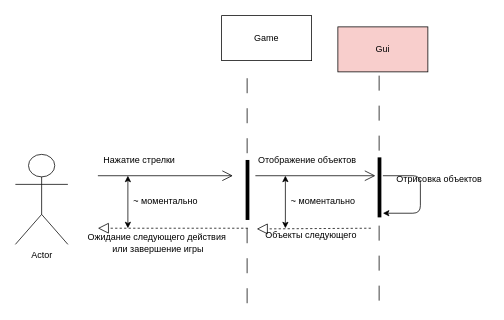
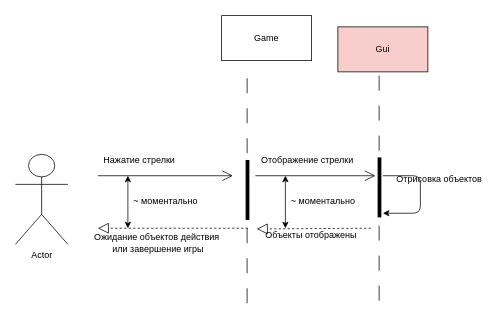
  <mxCell id="0" />
  <mxCell id="1" parent="0" />
  <mxCell id="2" value="Actor" style="shape=umlActor;verticalLabelPosition=bottom;verticalAlign=top;html=1;labelBackgroundColor=none;fontColor=#000000;" vertex="1" parent="1"><mxGeometry x="20" y="205" width="70" height="120" as="geometry" /></mxCell>
  <mxCell id="3" value="Game" style="whiteSpace=wrap;html=1;labelBackgroundColor=none;fontColor=#000000;" vertex="1" parent="1"><mxGeometry x="295" y="20" width="120" height="60" as="geometry" /></mxCell>
  <mxCell id="4" value="" style="endArrow=open;endFill=1;endSize=12;html=1;fontColor=#000000;" edge="1" parent="1"><mxGeometry width="160" relative="1" as="geometry"><mxPoint x="130" y="233.46" as="sourcePoint" /><mxPoint x="310" y="233.46" as="targetPoint" /></mxGeometry></mxCell>
  <mxCell id="5" value="Нажатие стрелки" style="text;html=1;align=center;verticalAlign=middle;resizable=0;points=[];autosize=1;fontColor=#000000;" vertex="1" parent="1"><mxGeometry x="130" y="203.46" width="110" height="20" as="geometry" /></mxCell>
  <mxCell id="6" value="" style="group" vertex="1" connectable="0" parent="1"><mxGeometry x="324" y="103.46" width="10" height="240" as="geometry" /></mxCell>
  <mxCell id="7" value="" style="line;strokeWidth=1;direction=south;html=1;dashed=1;dashPattern=20 20;labelBackgroundColor=none;fontColor=#000000;" vertex="1" parent="6"><mxGeometry width="10" height="100" as="geometry" /></mxCell>
  <mxCell id="8" value="" style="line;strokeWidth=1;direction=south;html=1;dashed=1;dashPattern=20 20;labelBackgroundColor=none;fontColor=#000000;" vertex="1" parent="6"><mxGeometry y="200" width="10" height="100" as="geometry" /></mxCell>
  <mxCell id="9" value="" style="html=1;points=[];perimeter=orthogonalPerimeter;fillColor=#000000;strokeColor=none;labelBackgroundColor=none;fontColor=#000000;" vertex="1" parent="6"><mxGeometry x="3" y="109" width="5" height="80" as="geometry" /></mxCell>
  <mxCell id="10" value="Gui" style="whiteSpace=wrap;html=1;labelBackgroundColor=none;fontColor=#000000;fillColor=#f8cecc;" vertex="1" parent="1"><mxGeometry x="450" y="35" width="120" height="60" as="geometry" /></mxCell>
  <mxCell id="11" value="" style="endArrow=block;dashed=1;endFill=0;endSize=12;html=1;fontColor=#000000;" edge="1" parent="1"><mxGeometry width="160" relative="1" as="geometry"><mxPoint x="330" y="303.46" as="sourcePoint" /><mxPoint x="130" y="303.46" as="targetPoint" /></mxGeometry></mxCell>
- <mxCell id="12" value="Ожидание следующего действия&amp;nbsp;&lt;br&gt;или завершение игры" style="text;html=1;align=center;verticalAlign=middle;resizable=0;points=[];autosize=1;fontColor=#000000;" vertex="1" parent="1"><mxGeometry x="110" y="308.46" width="200" height="30" as="geometry" /></mxCell>
+ <mxCell id="12" value="Ожидание объектов действия&amp;nbsp;&lt;br&gt;или завершение игры" style="text;html=1;align=center;verticalAlign=middle;resizable=0;points=[];autosize=1;fontColor=#000000;" vertex="1" parent="1"><mxGeometry x="110" y="308.46" width="200" height="30" as="geometry" /></mxCell>
  <mxCell id="13" value="" style="endArrow=classic;startArrow=classic;html=1;fontColor=#000000;" edge="1" parent="1"><mxGeometry width="50" height="50" relative="1" as="geometry"><mxPoint x="170" y="303.46" as="sourcePoint" /><mxPoint x="170" y="233.46" as="targetPoint" /></mxGeometry></mxCell>
  <mxCell id="14" value="~ моментально" style="text;html=1;align=center;verticalAlign=middle;resizable=0;points=[];autosize=1;fontColor=#000000;" vertex="1" parent="1"><mxGeometry x="170" y="258.46" width="100" height="20" as="geometry" /></mxCell>
  <mxCell id="15" value="" style="group" vertex="1" connectable="0" parent="1"><mxGeometry x="500" y="100" width="10" height="240" as="geometry" /></mxCell>
  <mxCell id="16" value="" style="line;strokeWidth=1;direction=south;html=1;dashed=1;dashPattern=20 20;labelBackgroundColor=none;fontColor=#000000;" vertex="1" parent="15"><mxGeometry width="10" height="100" as="geometry" /></mxCell>
  <mxCell id="17" value="" style="line;strokeWidth=1;direction=south;html=1;dashed=1;dashPattern=20 20;labelBackgroundColor=none;fontColor=#000000;" vertex="1" parent="15"><mxGeometry y="200" width="10" height="100" as="geometry" /></mxCell>
  <mxCell id="18" value="" style="html=1;points=[];perimeter=orthogonalPerimeter;fillColor=#000000;strokeColor=none;labelBackgroundColor=none;fontColor=#000000;" vertex="1" parent="15"><mxGeometry x="3" y="109" width="5" height="80" as="geometry" /></mxCell>
  <mxCell id="19" value="" style="endArrow=open;endFill=1;endSize=12;html=1;fontColor=#000000;" edge="1" parent="1"><mxGeometry width="160" relative="1" as="geometry"><mxPoint x="340" y="233.46" as="sourcePoint" /><mxPoint x="500" y="233.46" as="targetPoint" /></mxGeometry></mxCell>
- <mxCell id="20" value="Отображение объектов" style="text;html=1;align=center;verticalAlign=middle;resizable=0;points=[];autosize=1;fontColor=#000000;" vertex="1" parent="1"><mxGeometry x="334" y="203.46" width="150" height="20" as="geometry" /></mxCell>
+ <mxCell id="20" value="Отображение стрелки" style="text;html=1;align=center;verticalAlign=middle;resizable=0;points=[];autosize=1;fontColor=#000000;" vertex="1" parent="1"><mxGeometry x="334" y="203.46" width="150" height="20" as="geometry" /></mxCell>
  <mxCell id="21" value="&lt;span style=&quot;color: rgba(0 , 0 , 0 , 0) ; font-family: monospace ; font-size: 0px&quot;&gt;%3CmxGraphModel%3E%3Croot%3E%3CmxCell%20id%3D%220%22%2F%3E%3CmxCell%20id%3D%221%22%20parent%3D%220%22%2F%3E%3CmxCell%20id%3D%222%22%20value%3D%22%D0%9E%D1%82%D0%BE%D0%B1%D1%80%D0%B0%D0%B6%D0%B5%D0%BD%D0%B8%D0%B5%20%D0%BE%D0%B1%D1%8A%D0%B5%D0%BA%D1%82%D0%BE%D0%B2%22%20style%3D%22text%3Bhtml%3D1%3Balign%3Dcenter%3BverticalAlign%3Dmiddle%3Bresizable%3D0%3Bpoints%3D%5B%5D%3Bautosize%3D1%3BfontColor%3D%23000000%3B%22%20vertex%3D%221%22%20parent%3D%221%22%3E%3CmxGeometry%20x%3D%22424%22%20y%3D%222120%22%20width%3D%22150%22%20height%3D%2220%22%20as%3D%22geometry%22%2F%3E%3C%2FmxCell%3E%3C%2Froot%3E%3C%2FmxGraphModel%3E&lt;/span&gt;" style="text;html=1;align=center;verticalAlign=middle;resizable=0;points=[];autosize=1;fontColor=#000000;" vertex="1" parent="1"><mxGeometry x="420" y="313.46" width="20" height="20" as="geometry" /></mxCell>
  <mxCell id="22" value="" style="endArrow=classic;startArrow=classic;html=1;fontColor=#000000;" edge="1" parent="1"><mxGeometry width="50" height="50" relative="1" as="geometry"><mxPoint x="380" y="303.46" as="sourcePoint" /><mxPoint x="380" y="233.46" as="targetPoint" /></mxGeometry></mxCell>
  <mxCell id="23" value="~ моментально" style="text;html=1;align=center;verticalAlign=middle;resizable=0;points=[];autosize=1;fontColor=#000000;" vertex="1" parent="1"><mxGeometry x="380" y="258.46" width="100" height="20" as="geometry" /></mxCell>
- <mxCell id="24" value="Объекты следующего" style="text;html=1;align=center;verticalAlign=middle;resizable=0;points=[];autosize=1;fontColor=#000000;" vertex="1" parent="1"><mxGeometry x="344" y="303.46" width="140" height="20" as="geometry" /></mxCell>
+ <mxCell id="24" value="Объекты отображены" style="text;html=1;align=center;verticalAlign=middle;resizable=0;points=[];autosize=1;fontColor=#000000;" vertex="1" parent="1"><mxGeometry x="344" y="303.46" width="140" height="20" as="geometry" /></mxCell>
  <mxCell id="25" value="" style="endArrow=classic;html=1;fontColor=#000000;" edge="1" parent="1"><mxGeometry width="50" height="50" relative="1" as="geometry"><mxPoint x="510" y="233.46" as="sourcePoint" /><mxPoint x="510" y="283.46" as="targetPoint" /><Array as="points"><mxPoint x="560" y="233.46" /><mxPoint x="560" y="283.46" /></Array></mxGeometry></mxCell>
  <mxCell id="26" value="" style="endArrow=block;dashed=1;endFill=0;endSize=12;html=1;fontColor=#000000;entryX=-0.015;entryY=0.048;entryDx=0;entryDy=0;entryPerimeter=0;" edge="1" parent="1" target="24"><mxGeometry width="160" relative="1" as="geometry"><mxPoint x="494" y="303.46" as="sourcePoint" /><mxPoint x="340" y="293.46" as="targetPoint" /></mxGeometry></mxCell>
  <mxCell id="27" value="Отрисовка объектов" style="text;html=1;align=center;verticalAlign=middle;resizable=0;points=[];autosize=1;fontColor=#000000;" vertex="1" parent="1"><mxGeometry x="520" y="228.46" width="130" height="20" as="geometry" /></mxCell>
